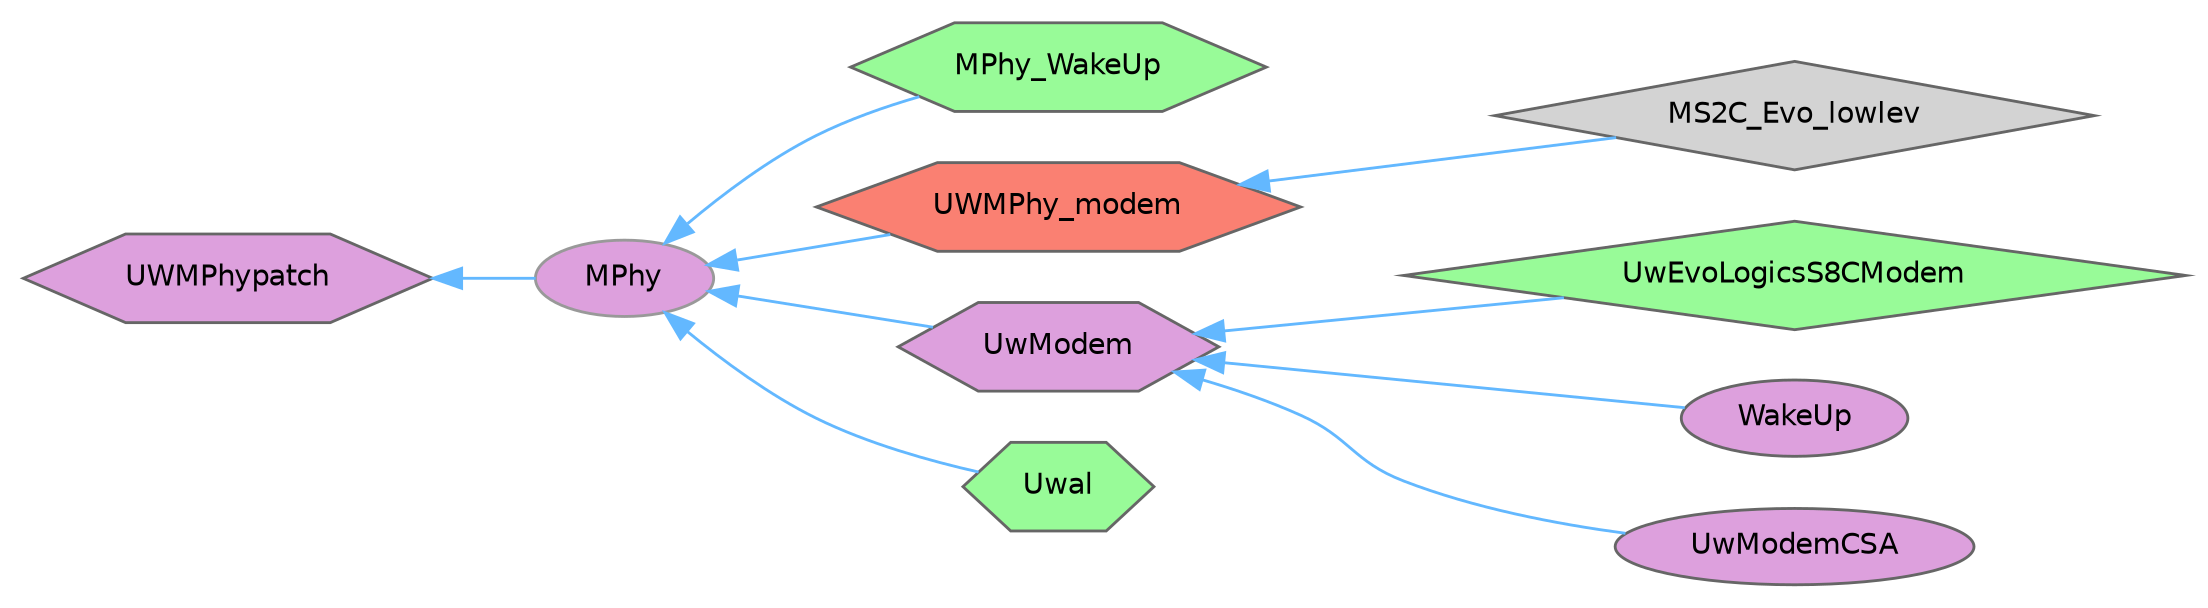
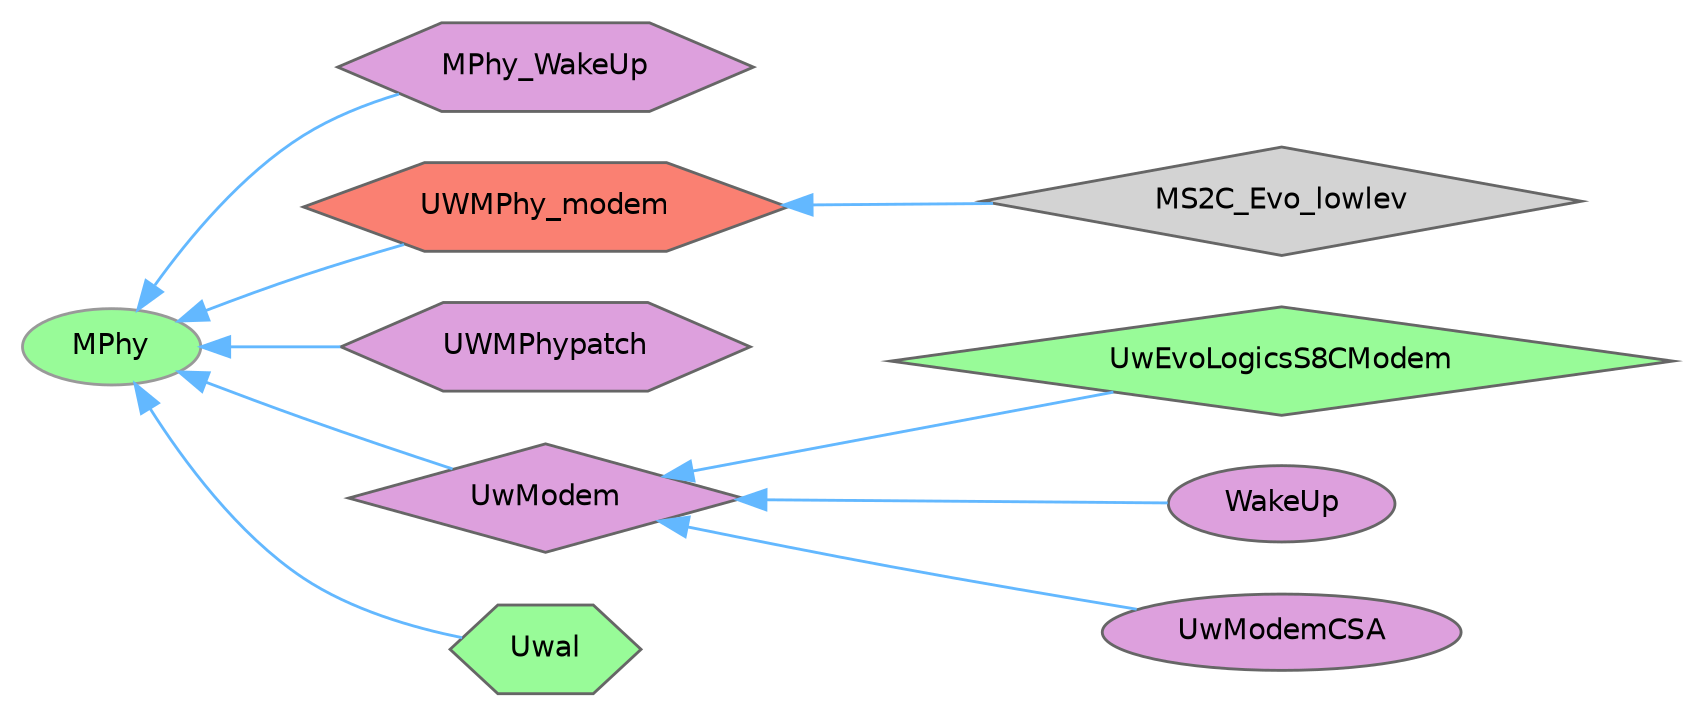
  digraph {
    rankdir=LR
    node [color=grey40 fillcolor=plum fontname=Helvetica fontsize=10 shape=hexagon style=filled]
    edge [color=steelblue1 dir=back fontname=Helvetica fontsize=10 labelfontname=Helvetica labelfontsize=10 style=solid]
-   n1 [color=grey60 height=0.2 label=MPhy shape=ellipse width=0.4]
-   n2 [fillcolor=palegreen height=0.2 label=MPhy_WakeUp width=0.4]
+   n1 [color=grey60 fillcolor=palegreen height=0.2 label=MPhy shape=ellipse width=0.4]
+   n2 [height=0.2 label=MPhy_WakeUp width=0.4]
    n3 [fillcolor=salmon height=0.2 label=UWMPhy_modem width=0.4]
    n4 [height=0.2 label=UWMPhypatch width=0.4]
-   n5 [height=0.2 label=UwModem width=0.4]
+   n5 [height=0.2 label=UwModem shape=diamond width=0.4]
    n6 [fillcolor=palegreen height=0.2 label=Uwal width=0.4]
    n7 [fillcolor=lightgrey height=0.2 label=MS2C_Evo_lowlev shape=diamond width=0.4]
    n8 [fillcolor=palegreen height=0.2 label=UwEvoLogicsS8CModem shape=diamond width=0.4]
    n9 [height=0.2 label=WakeUp shape=ellipse width=0.4]
    n10 [height=0.2 label=UwModemCSA shape=ellipse width=0.4]
    n1 -> n2
    n1 -> n3
-   n4 -> n1
+   n1 -> n4
    n1 -> n5
    n1 -> n6
    n3 -> n7
    n5 -> n8
    n5 -> n9
    n5 -> n10
  }
